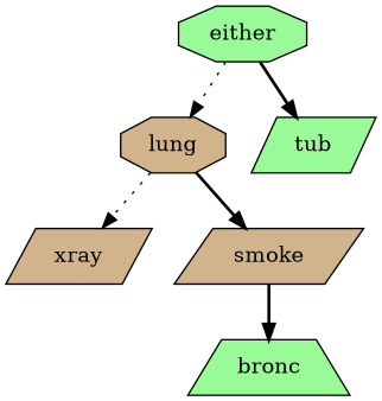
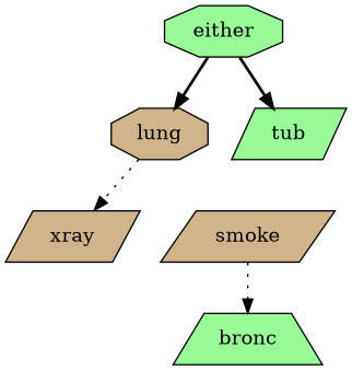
  digraph {
    node [fillcolor=palegreen shape=parallelogram style=filled]
    edge [style=bold]
    either [shape=octagon]
    lung [fillcolor=tan shape=octagon]
    tub
    xray [fillcolor=tan]
    smoke [fillcolor=tan]
    bronc [shape=trapezium]
-   either -> lung [style=dotted]
+   either -> lung
    either -> tub
    lung -> xray [style=dotted]
-   lung -> smoke
-   smoke -> bronc
+   smoke -> bronc [style=dotted]
  }
